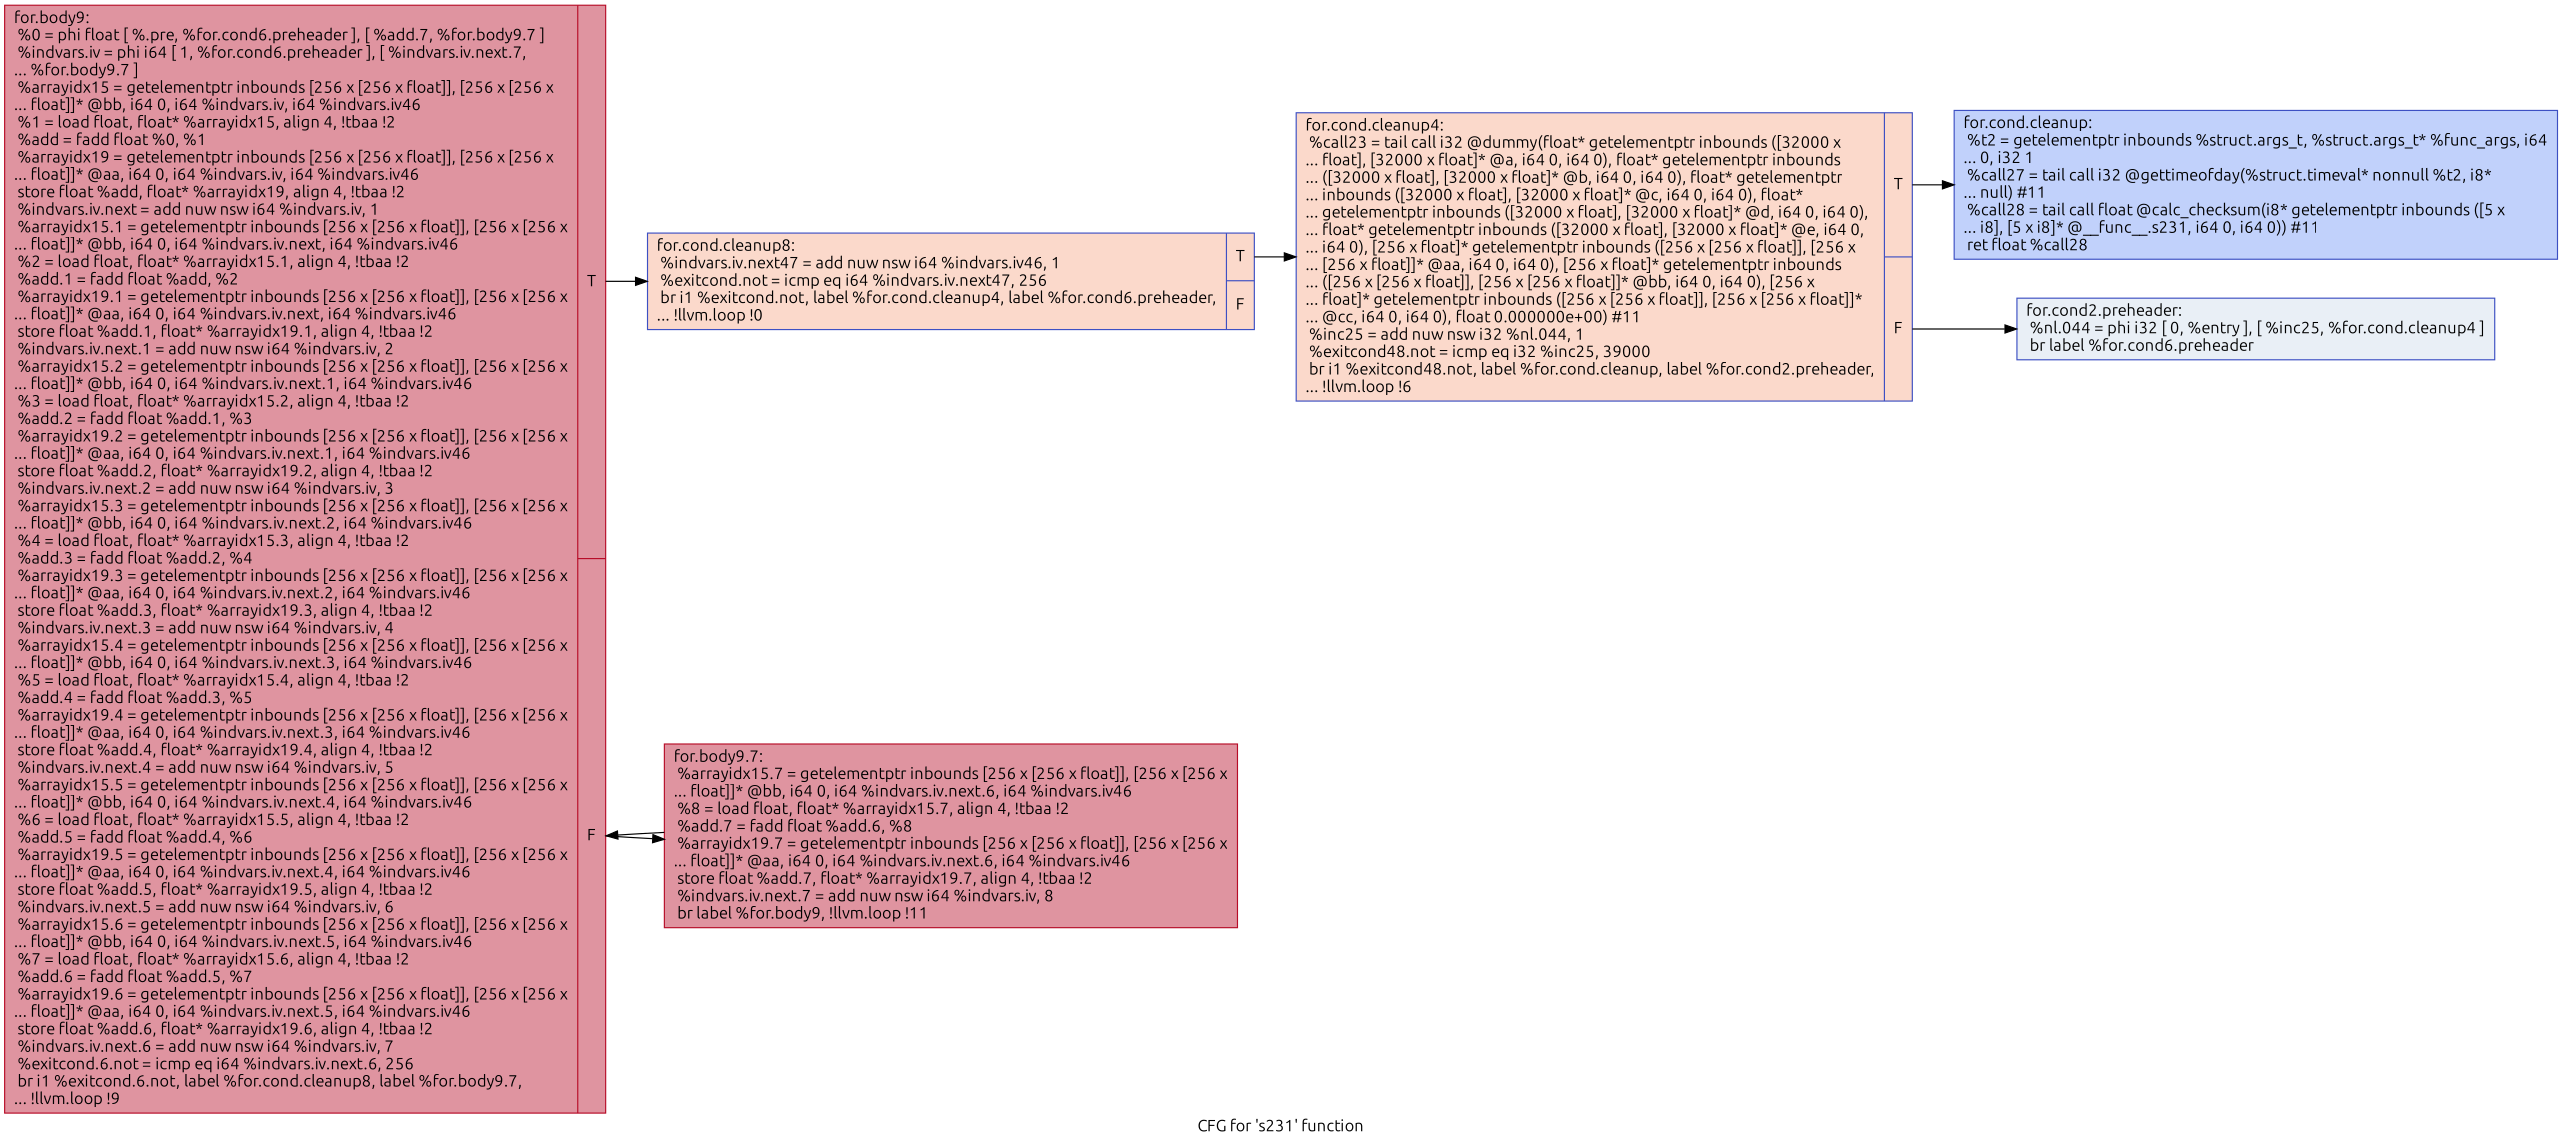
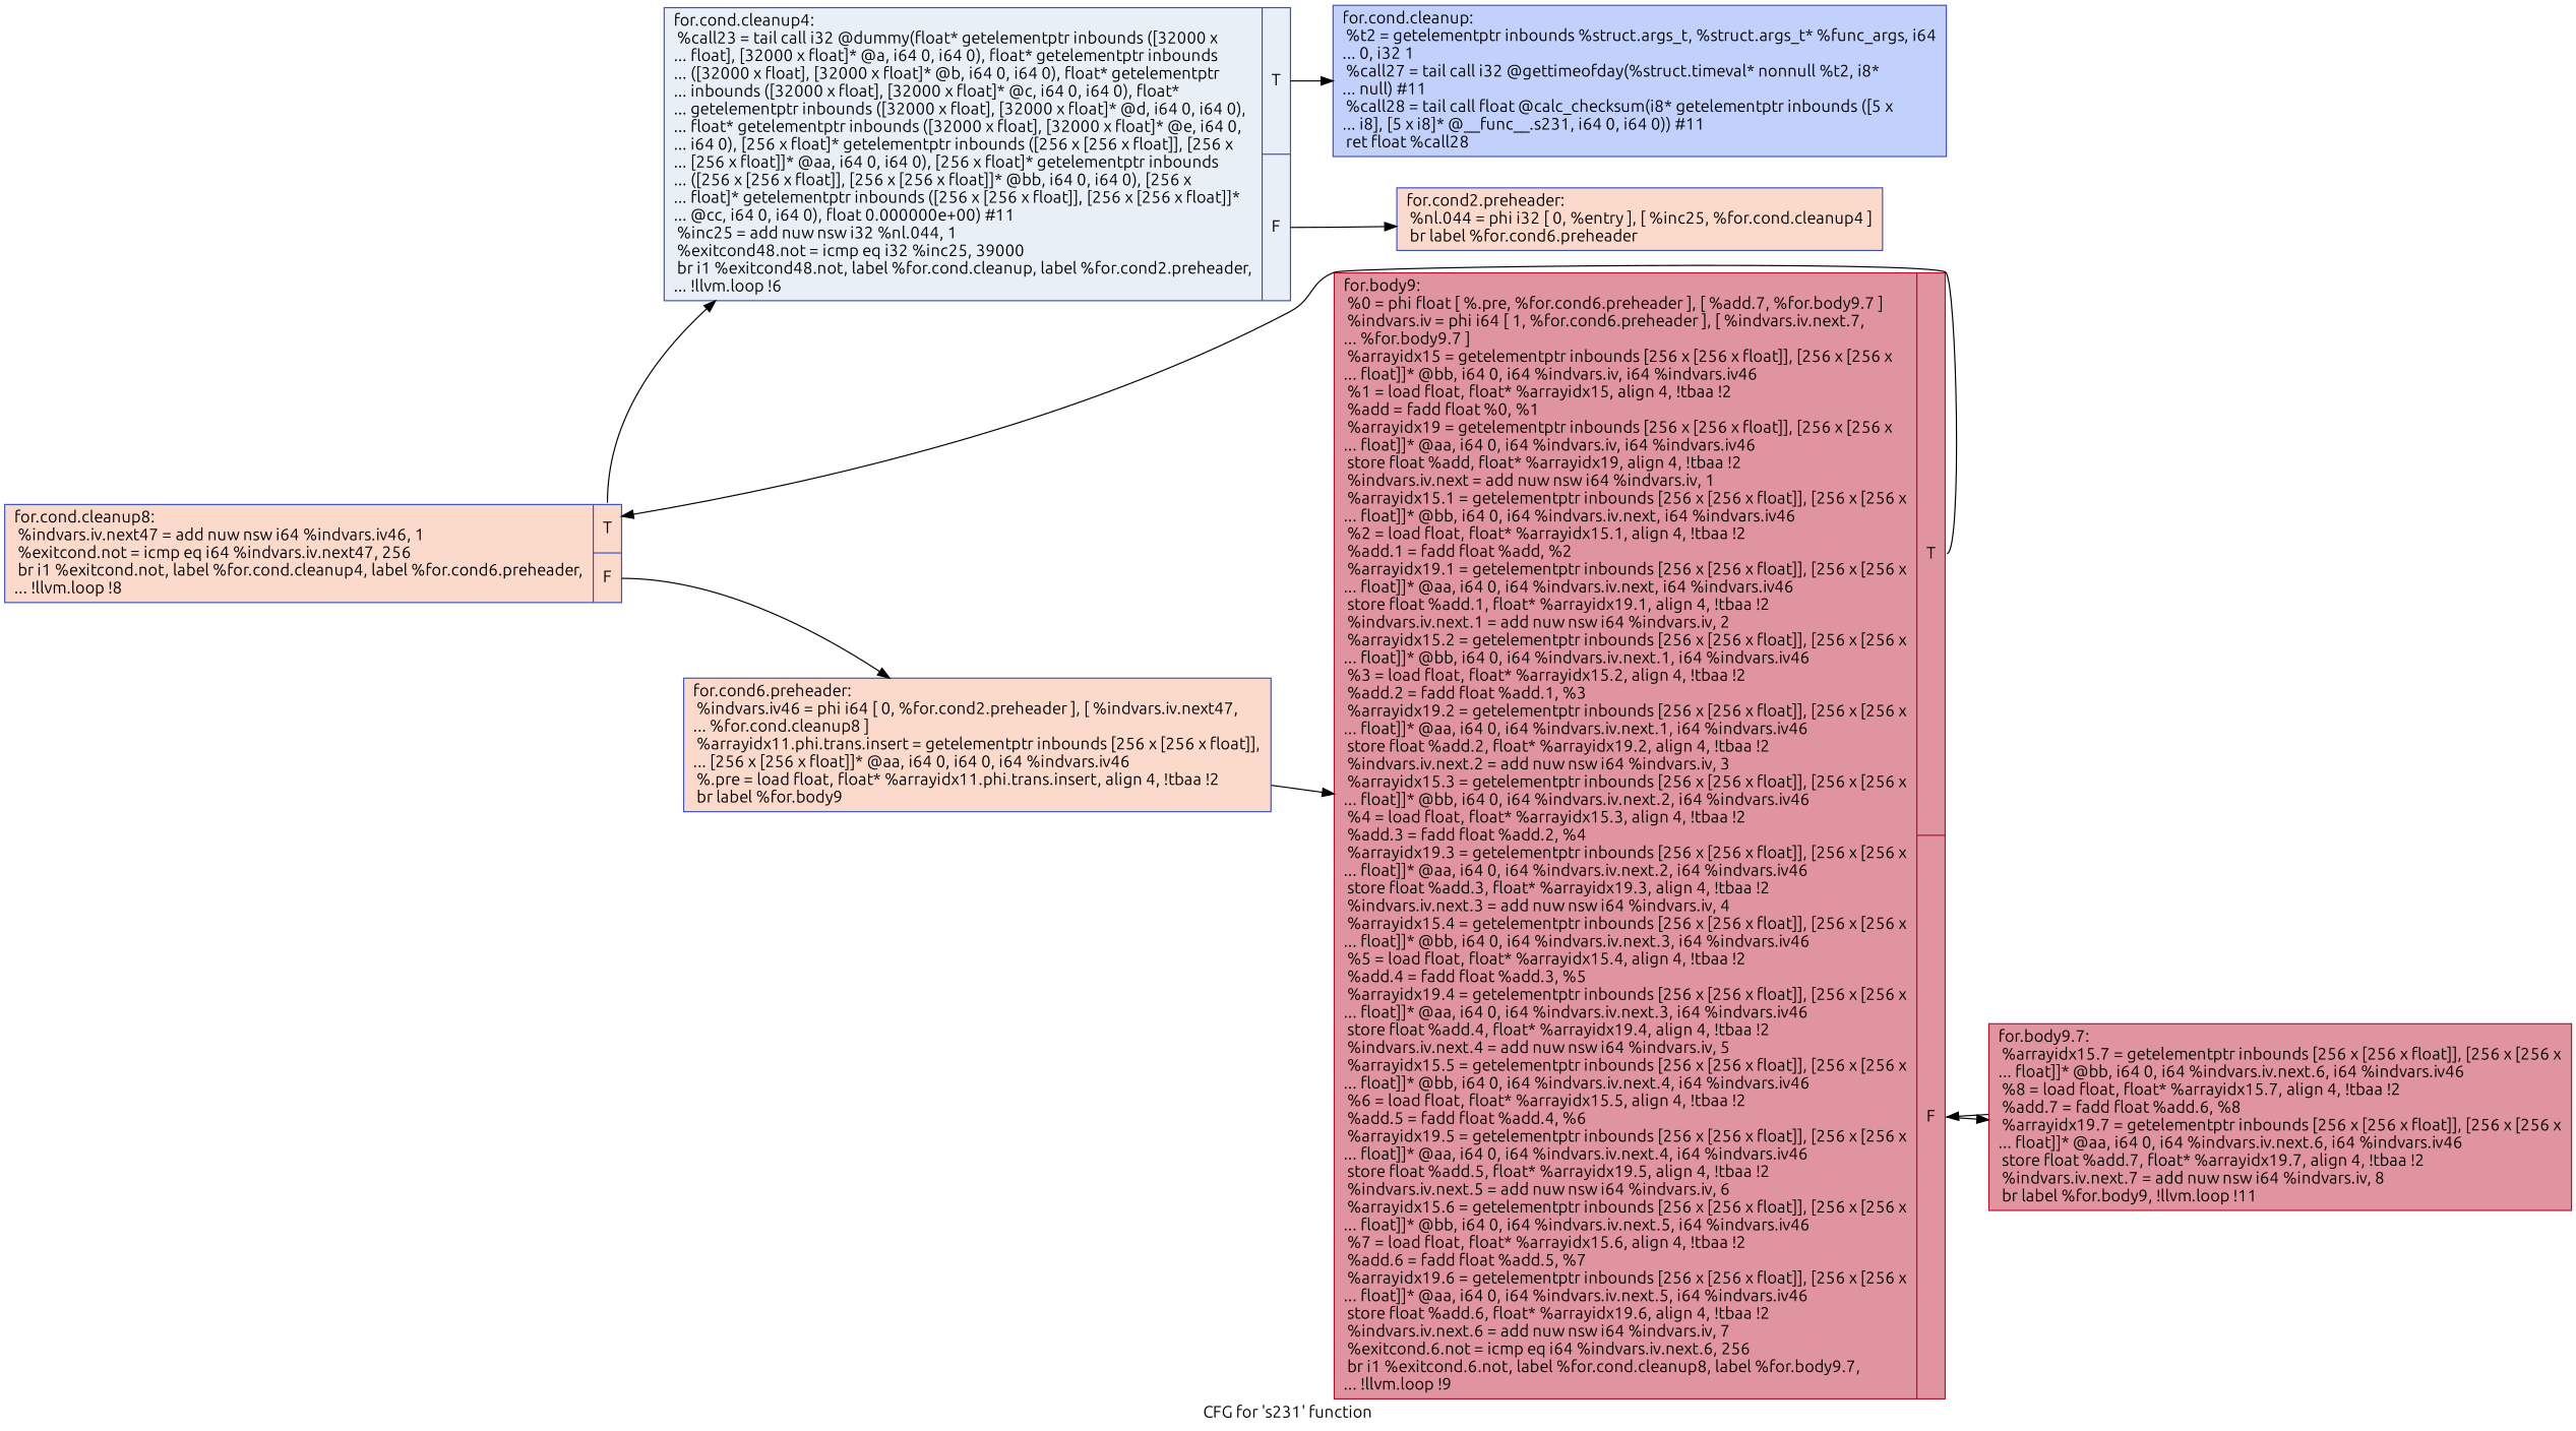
  digraph {
    fontname=Ubuntu
    label="CFG for 's231' function"
    rankdir=LR
    node [color="#3d50c3ff" fillcolor="#cedaeb70" fontname=Ubuntu shape=record style=filled]
    edge [fontname=Ubuntu tailport=s0]
-   n1 [label="{for.cond2.preheader:                              \l  %nl.044 = phi i32 [ 0, %entry ], [ %inc25, %for.cond.cleanup4 ]\l  br label %for.cond6.preheader\l}"]
+   n1 [fillcolor="#f7a88970" label="{for.cond2.preheader:                              \l  %nl.044 = phi i32 [ 0, %entry ], [ %inc25, %for.cond.cleanup4 ]\l  br label %for.cond6.preheader\l}"]
+   n2 [fillcolor="#f7a88970" label="{for.cond6.preheader:                              \l  %indvars.iv46 = phi i64 [ 0, %for.cond2.preheader ], [ %indvars.iv.next47,\l... %for.cond.cleanup8 ]\l  %arrayidx11.phi.trans.insert = getelementptr inbounds [256 x [256 x float]],\l... [256 x [256 x float]]* @aa, i64 0, i64 0, i64 %indvars.iv46\l  %.pre = load float, float* %arrayidx11.phi.trans.insert, align 4, !tbaa !2\l  br label %for.body9\l}"]
    n3 [color="#b70d28ff" fillcolor="#b70d2870" label="{for.body9:                                        \l  %0 = phi float [ %.pre, %for.cond6.preheader ], [ %add.7, %for.body9.7 ]\l  %indvars.iv = phi i64 [ 1, %for.cond6.preheader ], [ %indvars.iv.next.7,\l... %for.body9.7 ]\l  %arrayidx15 = getelementptr inbounds [256 x [256 x float]], [256 x [256 x\l... float]]* @bb, i64 0, i64 %indvars.iv, i64 %indvars.iv46\l  %1 = load float, float* %arrayidx15, align 4, !tbaa !2\l  %add = fadd float %0, %1\l  %arrayidx19 = getelementptr inbounds [256 x [256 x float]], [256 x [256 x\l... float]]* @aa, i64 0, i64 %indvars.iv, i64 %indvars.iv46\l  store float %add, float* %arrayidx19, align 4, !tbaa !2\l  %indvars.iv.next = add nuw nsw i64 %indvars.iv, 1\l  %arrayidx15.1 = getelementptr inbounds [256 x [256 x float]], [256 x [256 x\l... float]]* @bb, i64 0, i64 %indvars.iv.next, i64 %indvars.iv46\l  %2 = load float, float* %arrayidx15.1, align 4, !tbaa !2\l  %add.1 = fadd float %add, %2\l  %arrayidx19.1 = getelementptr inbounds [256 x [256 x float]], [256 x [256 x\l... float]]* @aa, i64 0, i64 %indvars.iv.next, i64 %indvars.iv46\l  store float %add.1, float* %arrayidx19.1, align 4, !tbaa !2\l  %indvars.iv.next.1 = add nuw nsw i64 %indvars.iv, 2\l  %arrayidx15.2 = getelementptr inbounds [256 x [256 x float]], [256 x [256 x\l... float]]* @bb, i64 0, i64 %indvars.iv.next.1, i64 %indvars.iv46\l  %3 = load float, float* %arrayidx15.2, align 4, !tbaa !2\l  %add.2 = fadd float %add.1, %3\l  %arrayidx19.2 = getelementptr inbounds [256 x [256 x float]], [256 x [256 x\l... float]]* @aa, i64 0, i64 %indvars.iv.next.1, i64 %indvars.iv46\l  store float %add.2, float* %arrayidx19.2, align 4, !tbaa !2\l  %indvars.iv.next.2 = add nuw nsw i64 %indvars.iv, 3\l  %arrayidx15.3 = getelementptr inbounds [256 x [256 x float]], [256 x [256 x\l... float]]* @bb, i64 0, i64 %indvars.iv.next.2, i64 %indvars.iv46\l  %4 = load float, float* %arrayidx15.3, align 4, !tbaa !2\l  %add.3 = fadd float %add.2, %4\l  %arrayidx19.3 = getelementptr inbounds [256 x [256 x float]], [256 x [256 x\l... float]]* @aa, i64 0, i64 %indvars.iv.next.2, i64 %indvars.iv46\l  store float %add.3, float* %arrayidx19.3, align 4, !tbaa !2\l  %indvars.iv.next.3 = add nuw nsw i64 %indvars.iv, 4\l  %arrayidx15.4 = getelementptr inbounds [256 x [256 x float]], [256 x [256 x\l... float]]* @bb, i64 0, i64 %indvars.iv.next.3, i64 %indvars.iv46\l  %5 = load float, float* %arrayidx15.4, align 4, !tbaa !2\l  %add.4 = fadd float %add.3, %5\l  %arrayidx19.4 = getelementptr inbounds [256 x [256 x float]], [256 x [256 x\l... float]]* @aa, i64 0, i64 %indvars.iv.next.3, i64 %indvars.iv46\l  store float %add.4, float* %arrayidx19.4, align 4, !tbaa !2\l  %indvars.iv.next.4 = add nuw nsw i64 %indvars.iv, 5\l  %arrayidx15.5 = getelementptr inbounds [256 x [256 x float]], [256 x [256 x\l... float]]* @bb, i64 0, i64 %indvars.iv.next.4, i64 %indvars.iv46\l  %6 = load float, float* %arrayidx15.5, align 4, !tbaa !2\l  %add.5 = fadd float %add.4, %6\l  %arrayidx19.5 = getelementptr inbounds [256 x [256 x float]], [256 x [256 x\l... float]]* @aa, i64 0, i64 %indvars.iv.next.4, i64 %indvars.iv46\l  store float %add.5, float* %arrayidx19.5, align 4, !tbaa !2\l  %indvars.iv.next.5 = add nuw nsw i64 %indvars.iv, 6\l  %arrayidx15.6 = getelementptr inbounds [256 x [256 x float]], [256 x [256 x\l... float]]* @bb, i64 0, i64 %indvars.iv.next.5, i64 %indvars.iv46\l  %7 = load float, float* %arrayidx15.6, align 4, !tbaa !2\l  %add.6 = fadd float %add.5, %7\l  %arrayidx19.6 = getelementptr inbounds [256 x [256 x float]], [256 x [256 x\l... float]]* @aa, i64 0, i64 %indvars.iv.next.5, i64 %indvars.iv46\l  store float %add.6, float* %arrayidx19.6, align 4, !tbaa !2\l  %indvars.iv.next.6 = add nuw nsw i64 %indvars.iv, 7\l  %exitcond.6.not = icmp eq i64 %indvars.iv.next.6, 256\l  br i1 %exitcond.6.not, label %for.cond.cleanup8, label %for.body9.7,\l... !llvm.loop !9\l|{<s0>T|<s1>F}}"]
-   n4 [fillcolor="#f7a88970" label="{for.cond.cleanup8:                                \l  %indvars.iv.next47 = add nuw nsw i64 %indvars.iv46, 1\l  %exitcond.not = icmp eq i64 %indvars.iv.next47, 256\l  br i1 %exitcond.not, label %for.cond.cleanup4, label %for.cond6.preheader,\l... !llvm.loop !0\l|{<s0>T|<s1>F}}"]
+   n4 [fillcolor="#f7a88970" label="{for.cond.cleanup8:                                \l  %indvars.iv.next47 = add nuw nsw i64 %indvars.iv46, 1\l  %exitcond.not = icmp eq i64 %indvars.iv.next47, 256\l  br i1 %exitcond.not, label %for.cond.cleanup4, label %for.cond6.preheader,\l... !llvm.loop !8\l|{<s0>T|<s1>F}}"]
    n5 [color="#b70d28ff" fillcolor="#b70d2870" label="{for.body9.7:                                      \l  %arrayidx15.7 = getelementptr inbounds [256 x [256 x float]], [256 x [256 x\l... float]]* @bb, i64 0, i64 %indvars.iv.next.6, i64 %indvars.iv46\l  %8 = load float, float* %arrayidx15.7, align 4, !tbaa !2\l  %add.7 = fadd float %add.6, %8\l  %arrayidx19.7 = getelementptr inbounds [256 x [256 x float]], [256 x [256 x\l... float]]* @aa, i64 0, i64 %indvars.iv.next.6, i64 %indvars.iv46\l  store float %add.7, float* %arrayidx19.7, align 4, !tbaa !2\l  %indvars.iv.next.7 = add nuw nsw i64 %indvars.iv, 8\l  br label %for.body9, !llvm.loop !11\l}"]
    n6 [fillcolor="#7396f570" label="{for.cond.cleanup:                                 \l  %t2 = getelementptr inbounds %struct.args_t, %struct.args_t* %func_args, i64\l... 0, i32 1\l  %call27 = tail call i32 @gettimeofday(%struct.timeval* nonnull %t2, i8*\l... null) #11\l  %call28 = tail call float @calc_checksum(i8* getelementptr inbounds ([5 x\l... i8], [5 x i8]* @__func__.s231, i64 0, i64 0)) #11\l  ret float %call28\l}"]
-   n7 [fillcolor="#f7a88970" label="{for.cond.cleanup4:                                \l  %call23 = tail call i32 @dummy(float* getelementptr inbounds ([32000 x\l... float], [32000 x float]* @a, i64 0, i64 0), float* getelementptr inbounds\l... ([32000 x float], [32000 x float]* @b, i64 0, i64 0), float* getelementptr\l... inbounds ([32000 x float], [32000 x float]* @c, i64 0, i64 0), float*\l... getelementptr inbounds ([32000 x float], [32000 x float]* @d, i64 0, i64 0),\l... float* getelementptr inbounds ([32000 x float], [32000 x float]* @e, i64 0,\l... i64 0), [256 x float]* getelementptr inbounds ([256 x [256 x float]], [256 x\l... [256 x float]]* @aa, i64 0, i64 0), [256 x float]* getelementptr inbounds\l... ([256 x [256 x float]], [256 x [256 x float]]* @bb, i64 0, i64 0), [256 x\l... float]* getelementptr inbounds ([256 x [256 x float]], [256 x [256 x float]]*\l... @cc, i64 0, i64 0), float 0.000000e+00) #11\l  %inc25 = add nuw nsw i32 %nl.044, 1\l  %exitcond48.not = icmp eq i32 %inc25, 39000\l  br i1 %exitcond48.not, label %for.cond.cleanup, label %for.cond2.preheader,\l... !llvm.loop !6\l|{<s0>T|<s1>F}}"]
+   n7 [label="{for.cond.cleanup4:                                \l  %call23 = tail call i32 @dummy(float* getelementptr inbounds ([32000 x\l... float], [32000 x float]* @a, i64 0, i64 0), float* getelementptr inbounds\l... ([32000 x float], [32000 x float]* @b, i64 0, i64 0), float* getelementptr\l... inbounds ([32000 x float], [32000 x float]* @c, i64 0, i64 0), float*\l... getelementptr inbounds ([32000 x float], [32000 x float]* @d, i64 0, i64 0),\l... float* getelementptr inbounds ([32000 x float], [32000 x float]* @e, i64 0,\l... i64 0), [256 x float]* getelementptr inbounds ([256 x [256 x float]], [256 x\l... [256 x float]]* @aa, i64 0, i64 0), [256 x float]* getelementptr inbounds\l... ([256 x [256 x float]], [256 x [256 x float]]* @bb, i64 0, i64 0), [256 x\l... float]* getelementptr inbounds ([256 x [256 x float]], [256 x [256 x float]]*\l... @cc, i64 0, i64 0), float 0.000000e+00) #11\l  %inc25 = add nuw nsw i32 %nl.044, 1\l  %exitcond48.not = icmp eq i32 %inc25, 39000\l  br i1 %exitcond48.not, label %for.cond.cleanup, label %for.cond2.preheader,\l... !llvm.loop !6\l|{<s0>T|<s1>F}}"]
+   n2 -> n3 [tailport=""]
    n3 -> n4
    n3 -> n5 [tailport=s1]
+   n4 -> n2 [tailport=s1]
    n4 -> n7
    n5 -> n3 [tailport=""]
    n7 -> n1 [tailport=s1]
    n7 -> n6
  }
